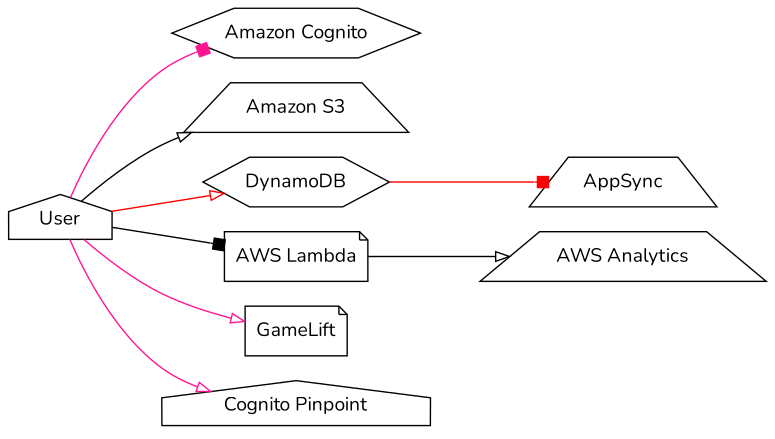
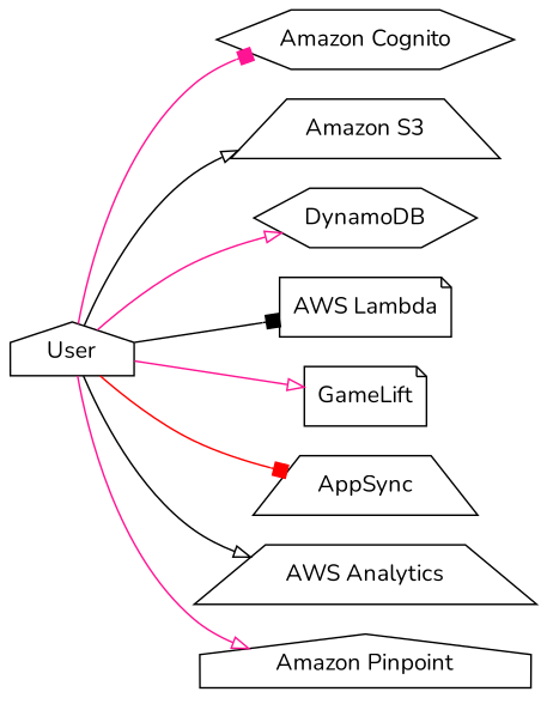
  digraph {
    fontname=Nunito
    rankdir=LR
    node [fontname=Nunito shape=trapezium]
    edge [arrowhead=onormal color=deeppink fontname=Nunito]
    n1 [label=User shape=house]
    n2 [label="Amazon Cognito" shape=hexagon]
    n3 [label="Amazon S3"]
    n4 [label=DynamoDB shape=hexagon]
    n5 [label="AWS Lambda" shape=note]
    n6 [label=GameLift shape=note]
    n7 [label=AppSync]
    n8 [label="AWS Analytics"]
-   n9 [label="Cognito Pinpoint" shape=house]
+   n9 [label="Amazon Pinpoint" shape=house]
    n1 -> n2 [arrowhead=box]
    n1 -> n3 [color=black]
-   n1 -> n4 [color=red]
+   n1 -> n4
    n1 -> n5 [arrowhead=box color=black]
    n1 -> n6
-   n4 -> n7 [arrowhead=box color=red]
-   n5 -> n8 [color=black]
+   n1 -> n7 [arrowhead=box color=red]
+   n1 -> n8 [color=black]
    n1 -> n9
  }
